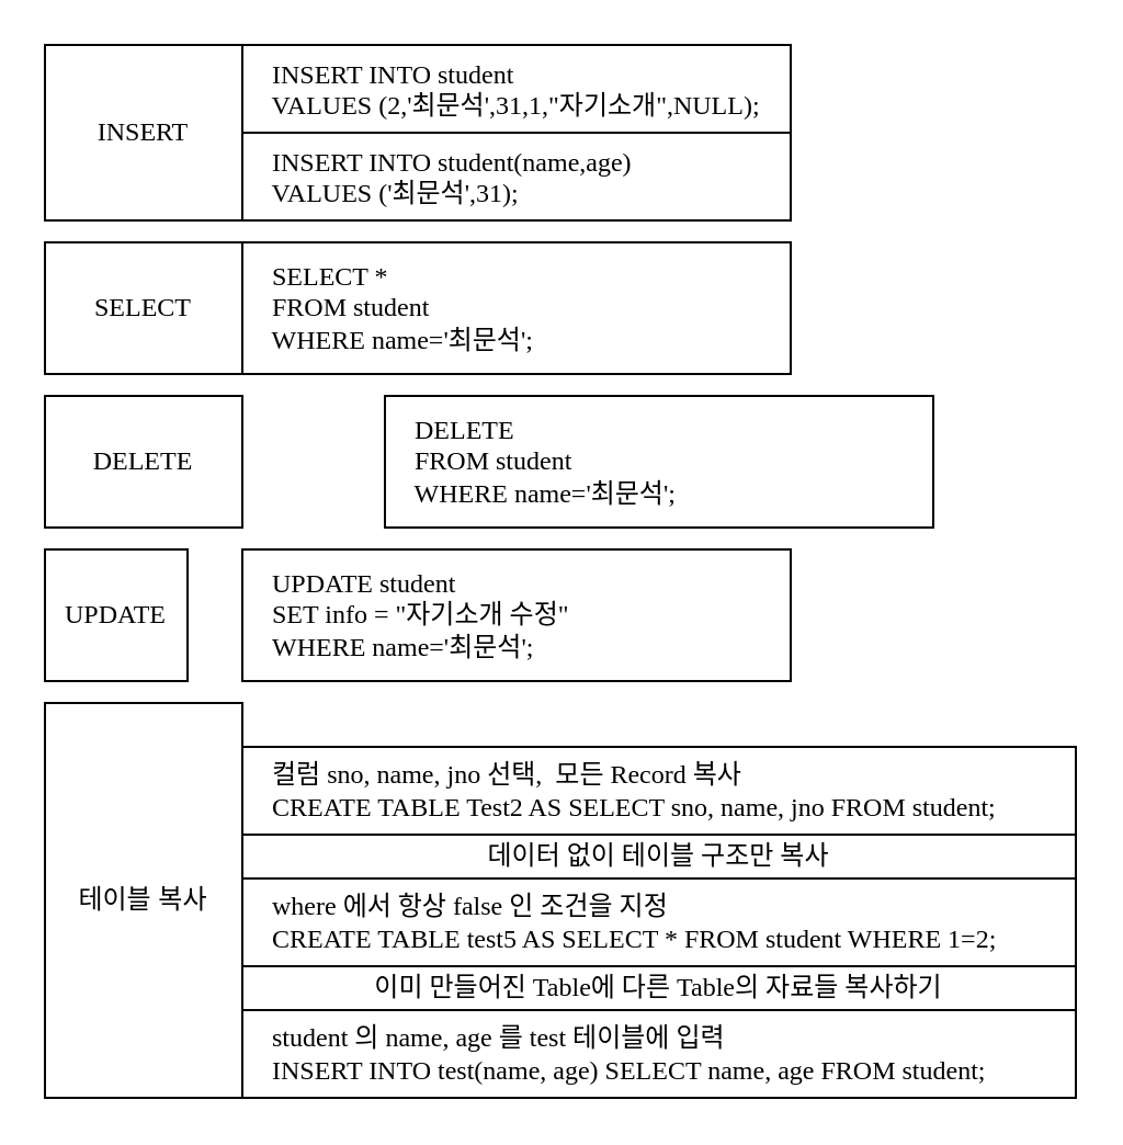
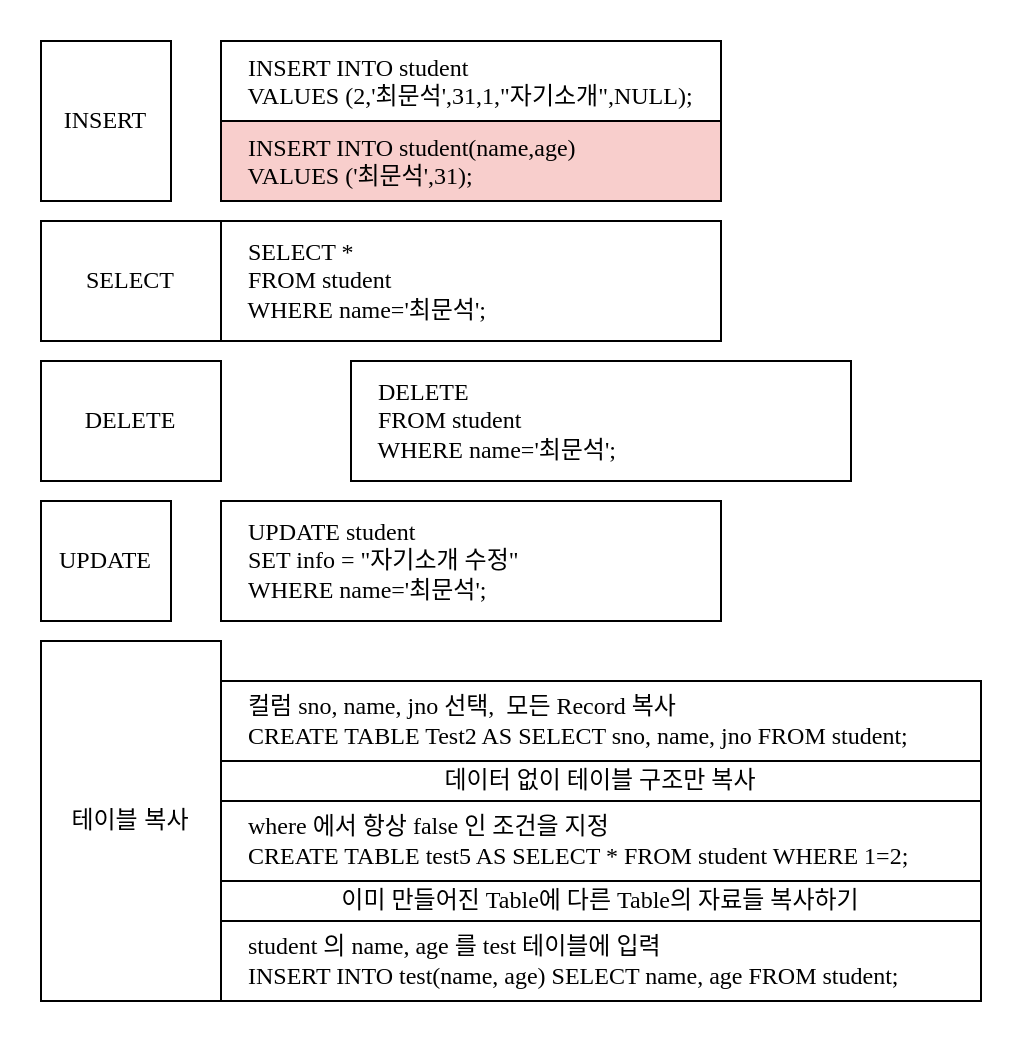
  <mxCell id="0" />
  <mxCell id="1" parent="0" />
- <mxCell id="2" value="INSERT" style="rounded=0;whiteSpace=wrap;html=1;fontFamily=a고딕14;" vertex="1" parent="1"><mxGeometry x="20" y="20" width="90" height="80" as="geometry" /></mxCell>
+ <mxCell id="2" value="INSERT" style="rounded=0;whiteSpace=wrap;html=1;fontFamily=a고딕14;" vertex="1" parent="1"><mxGeometry x="20" y="20" width="65" height="80" as="geometry" /></mxCell>
  <mxCell id="3" value="&amp;nbsp; &amp;nbsp; INSERT INTO student&lt;br&gt;&amp;nbsp; &amp;nbsp; VALUES (2,'최문석',31,1,&quot;자기소개&quot;,NULL);" style="rounded=0;whiteSpace=wrap;html=1;fontFamily=a고딕14;verticalAlign=top;align=left;" vertex="1" parent="1"><mxGeometry x="110" y="20" width="250" height="40" as="geometry" /></mxCell>
- <mxCell id="4" value="&amp;nbsp; &amp;nbsp; INSERT INTO student(name,age)&lt;br&gt;&amp;nbsp; &amp;nbsp; VALUES ('최문석',31);" style="rounded=0;whiteSpace=wrap;html=1;fontFamily=a고딕14;verticalAlign=top;align=left;" vertex="1" parent="1"><mxGeometry x="110" y="60" width="250" height="40" as="geometry" /></mxCell>
+ <mxCell id="4" value="&amp;nbsp; &amp;nbsp; INSERT INTO student(name,age)&lt;br&gt;&amp;nbsp; &amp;nbsp; VALUES ('최문석',31);" style="rounded=0;whiteSpace=wrap;html=1;fontFamily=a고딕14;verticalAlign=top;align=left;fillColor=#f8cecc;" vertex="1" parent="1"><mxGeometry x="110" y="60" width="250" height="40" as="geometry" /></mxCell>
  <mxCell id="5" value="SELECT" style="rounded=0;whiteSpace=wrap;html=1;fontFamily=a고딕14;" vertex="1" parent="1"><mxGeometry x="20" y="110" width="90" height="60" as="geometry" /></mxCell>
  <mxCell id="6" value="&amp;nbsp; &amp;nbsp; SELECT *&lt;br&gt;&amp;nbsp; &amp;nbsp; FROM student&lt;br&gt;&amp;nbsp; &amp;nbsp; WHERE name='최문석';" style="rounded=0;whiteSpace=wrap;html=1;fontFamily=a고딕14;verticalAlign=middle;align=left;" vertex="1" parent="1"><mxGeometry x="110" y="110" width="250" height="60" as="geometry" /></mxCell>
  <mxCell id="7" value="DELETE" style="rounded=0;whiteSpace=wrap;html=1;fontFamily=a고딕14;" vertex="1" parent="1"><mxGeometry x="20" y="180" width="90" height="60" as="geometry" /></mxCell>
  <mxCell id="8" value="&amp;nbsp; &amp;nbsp; DELETE&lt;br&gt;&amp;nbsp; &amp;nbsp; FROM student&lt;br&gt;&amp;nbsp; &amp;nbsp; WHERE name='최문석';" style="rounded=0;whiteSpace=wrap;html=1;fontFamily=a고딕14;verticalAlign=middle;align=left;" vertex="1" parent="1"><mxGeometry x="175" y="180" width="250" height="60" as="geometry" /></mxCell>
  <mxCell id="9" value="UPDATE" style="rounded=0;whiteSpace=wrap;html=1;fontFamily=a고딕14;" vertex="1" parent="1"><mxGeometry x="20" y="250" width="65" height="60" as="geometry" /></mxCell>
  <mxCell id="10" value="&amp;nbsp; &amp;nbsp; UPDATE student&lt;br&gt;&amp;nbsp; &amp;nbsp; SET info = &quot;자기소개 수정&quot;&lt;br&gt;&amp;nbsp; &amp;nbsp; WHERE name='최문석';" style="rounded=0;whiteSpace=wrap;html=1;fontFamily=a고딕14;verticalAlign=middle;align=left;" vertex="1" parent="1"><mxGeometry x="110" y="250" width="250" height="60" as="geometry" /></mxCell>
  <mxCell id="11" value="테이블 복사" style="rounded=0;whiteSpace=wrap;html=1;" vertex="1" parent="1"><mxGeometry x="20" y="320" width="90" height="180" as="geometry" /></mxCell>
  <mxCell id="12" value="&lt;div&gt;&amp;nbsp; &amp;nbsp; 컬럼 sno, name, jno 선택,&amp;nbsp; 모든 Record 복사&amp;nbsp;&lt;/div&gt;&lt;div&gt;&amp;nbsp; &amp;nbsp; CREATE TABLE Test2 AS SELECT sno, name, jno FROM student;&lt;span style=&quot;&quot;&gt;&lt;/span&gt;&lt;/div&gt;" style="rounded=0;whiteSpace=wrap;html=1;fontFamily=a고딕14;verticalAlign=middle;align=left;" vertex="1" parent="1"><mxGeometry x="110" y="340" width="380" height="40" as="geometry" /></mxCell>
  <mxCell id="13" value="&lt;div style=&quot;&quot;&gt;데이터 없이 테이블 구조만 복사&lt;br&gt;&lt;/div&gt;" style="rounded=0;whiteSpace=wrap;html=1;fontFamily=a고딕14;verticalAlign=middle;align=center;" vertex="1" parent="1"><mxGeometry x="110" y="380" width="380" height="20" as="geometry" /></mxCell>
  <mxCell id="14" value="&amp;nbsp; &amp;nbsp; where 에서 항상 false 인 조건을 지정&lt;br&gt;&amp;nbsp; &amp;nbsp;&amp;nbsp;CREATE TABLE test5 AS SELECT * FROM student WHERE 1=2;" style="rounded=0;whiteSpace=wrap;html=1;fontFamily=a고딕14;verticalAlign=middle;align=left;" vertex="1" parent="1"><mxGeometry x="110" y="400" width="380" height="40" as="geometry" /></mxCell>
  <mxCell id="15" value="&lt;div style=&quot;&quot;&gt;이미 만들어진 Table에 다른 Table의 자료들 복사하기&lt;br&gt;&lt;/div&gt;" style="rounded=0;whiteSpace=wrap;html=1;fontFamily=a고딕14;verticalAlign=middle;align=center;" vertex="1" parent="1"><mxGeometry x="110" y="440" width="380" height="20" as="geometry" /></mxCell>
  <mxCell id="16" value="&lt;div&gt;&amp;nbsp; &amp;nbsp; student 의 name, age 를 test 테이블에 입력&lt;/div&gt;&lt;div&gt;&amp;nbsp; &amp;nbsp; INSERT INTO test(name, age) SELECT name, age FROM student;&lt;span style=&quot;&quot;&gt;&lt;/span&gt;&lt;/div&gt;" style="rounded=0;whiteSpace=wrap;html=1;fontFamily=a고딕14;verticalAlign=middle;align=left;" vertex="1" parent="1"><mxGeometry x="110" y="460" width="380" height="40" as="geometry" /></mxCell>
